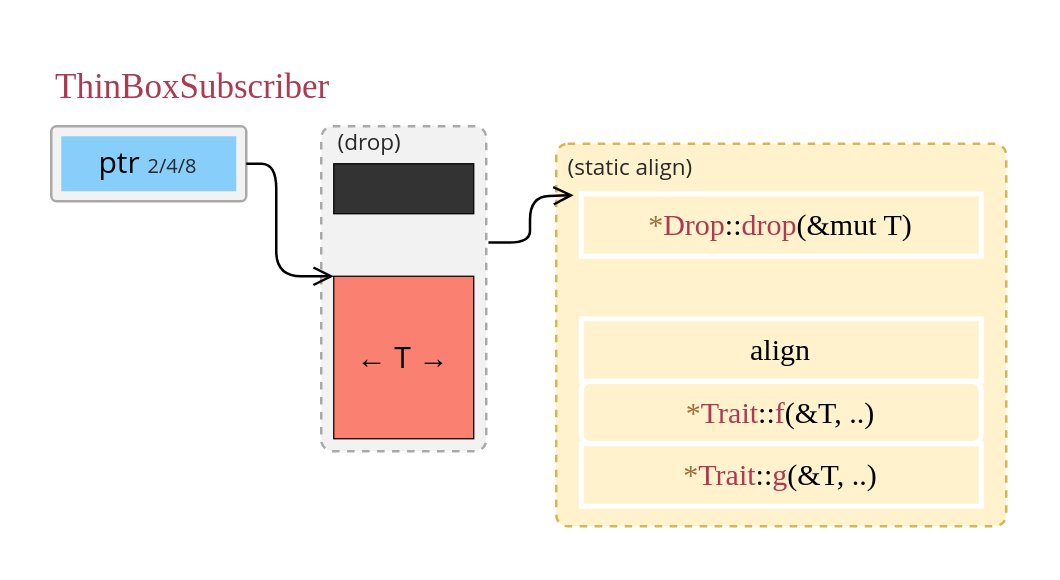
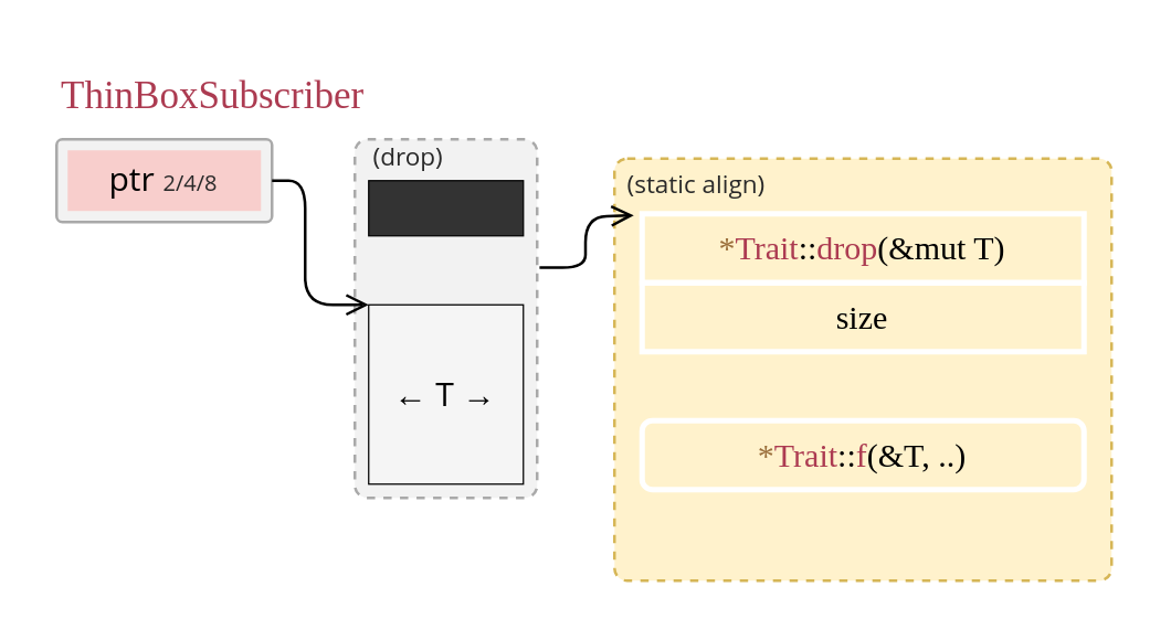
  <mxCell id="0" />
  <mxCell id="1" parent="0" />
  <mxCell id="2" value="&lt;font style=&quot;color: rgb(172, 59, 81);&quot;&gt;ThinBoxSubscriber&lt;/font&gt;" style="text;html=1;align=left;verticalAlign=middle;whiteSpace=wrap;rounded=0;fontFamily=Fira Code;fontSource=https%3A%2F%2Ffonts.googleapis.com%2Fcss%3Ffamily%3DFira%2BCode;fontSize=14;" parent="1" vertex="1"><mxGeometry x="20" y="20" width="160" height="30" as="geometry" /></mxCell>
  <mxCell id="3" value="" style="rounded=1;whiteSpace=wrap;html=1;strokeColor=#A9A9A9;arcSize=7;fillColor=#F2F2F2;" parent="1" vertex="1"><mxGeometry x="20" y="50" width="78" height="30" as="geometry" /></mxCell>
- <mxCell id="4" value="ptr &lt;font style=&quot;font-size: 8px; color: rgb(41, 41, 41);&quot;&gt;2/4/8&lt;/font&gt;" style="rounded=0;whiteSpace=wrap;html=1;strokeColor=none;fillColor=#87CEFA;fontFamily=Open Sans;fontSource=https%3A%2F%2Ffonts.googleapis.com%2Fcss%3Ffamily%3DOpen%2BSans;" parent="1" vertex="1"><mxGeometry x="24" y="54" width="70" height="22" as="geometry" /></mxCell>
+ <mxCell id="4" value="ptr &lt;font style=&quot;font-size: 8px; color: rgb(41, 41, 41);&quot;&gt;2/4/8&lt;/font&gt;" style="rounded=0;whiteSpace=wrap;html=1;strokeColor=none;fillColor=#f8cecc;fontFamily=Open Sans;fontSource=https%3A%2F%2Ffonts.googleapis.com%2Fcss%3Ffamily%3DOpen%2BSans;" parent="1" vertex="1"><mxGeometry x="24" y="54" width="70" height="22" as="geometry" /></mxCell>
  <mxCell id="5" value="" style="rounded=1;whiteSpace=wrap;html=1;strokeColor=#A9A9A9;arcSize=7;fillColor=#F2F2F2;dashed=1;" parent="1" vertex="1"><mxGeometry x="128" y="50" width="66" height="130" as="geometry" /></mxCell>
- <mxCell id="6" value="← T →" style="rounded=0;whiteSpace=wrap;html=1;strokeColor=default;fillColor=#FA8072;fontFamily=Open Sans;fontSource=https%3A%2F%2Ffonts.googleapis.com%2Fcss%3Ffamily%3DOpen%2BSans;strokeWidth=0.5;" parent="1" vertex="1"><mxGeometry x="133" y="110" width="56" height="65" as="geometry" /></mxCell>
+ <mxCell id="6" value="← T →" style="rounded=0;whiteSpace=wrap;html=1;strokeColor=default;fillColor=#f5f5f5;fontFamily=Open Sans;fontSource=https%3A%2F%2Ffonts.googleapis.com%2Fcss%3Ffamily%3DOpen%2BSans;strokeWidth=0.5;" parent="1" vertex="1"><mxGeometry x="133" y="110" width="56" height="65" as="geometry" /></mxCell>
  <mxCell id="7" value="" style="rounded=1;whiteSpace=wrap;html=1;strokeColor=#d6b656;arcSize=3;fillColor=#fff2cc;dashed=1;" parent="1" vertex="1"><mxGeometry x="222" y="57" width="180" height="153" as="geometry" /></mxCell>
  <mxCell id="8" value="(static align)" style="text;whiteSpace=wrap;html=1;fontFamily=Open Sans;fontSource=https%3A%2F%2Ffonts.googleapis.com%2Fcss%3Ffamily%3DOpen%2BSans;fontColor=#292929;fontSize=9;align=left;labelPosition=center;verticalLabelPosition=middle;verticalAlign=middle;" parent="1" vertex="1"><mxGeometry x="225" y="57" width="70" height="20" as="geometry" /></mxCell>
- <mxCell id="9" value="&lt;font style=&quot;color: rgb(154, 110, 58);&quot;&gt;*&lt;/font&gt;&lt;font style=&quot;color: rgb(172, 59, 81);&quot;&gt;Drop&lt;/font&gt;::&lt;font style=&quot;color: rgb(172, 59, 81);&quot;&gt;drop&lt;/font&gt;(&amp;amp;mut T)" style="rounded=0;whiteSpace=wrap;html=1;strokeColor=#FFFFFF;fillColor=none;strokeWidth=2;fontFamily=Fira Code;fontSource=https%3A%2F%2Ffonts.googleapis.com%2Fcss%3Ffamily%3DFira%2BCode;" parent="1" vertex="1"><mxGeometry x="232" y="77" width="160" height="25" as="geometry" /></mxCell>
- <mxCell id="11" value="align" style="rounded=0;whiteSpace=wrap;html=1;strokeColor=#FFFFFF;fillColor=none;strokeWidth=2;fontFamily=Fira Code;fontSource=https%3A%2F%2Ffonts.googleapis.com%2Fcss%3Ffamily%3DFira%2BCode;" parent="1" vertex="1"><mxGeometry x="232" y="127" width="160" height="25" as="geometry" /></mxCell>
+ <mxCell id="9" value="&lt;font style=&quot;color: rgb(154, 110, 58);&quot;&gt;*&lt;/font&gt;&lt;font style=&quot;color: rgb(172, 59, 81);&quot;&gt;Trait&lt;/font&gt;::&lt;font style=&quot;color: rgb(172, 59, 81);&quot;&gt;drop&lt;/font&gt;(&amp;amp;mut T)" style="rounded=0;whiteSpace=wrap;html=1;strokeColor=#FFFFFF;fillColor=none;strokeWidth=2;fontFamily=Fira Code;fontSource=https%3A%2F%2Ffonts.googleapis.com%2Fcss%3Ffamily%3DFira%2BCode;" parent="1" vertex="1"><mxGeometry x="232" y="77" width="160" height="25" as="geometry" /></mxCell>
+ <mxCell id="10" value="size" style="rounded=0;whiteSpace=wrap;html=1;strokeColor=#FFFFFF;fillColor=none;strokeWidth=2;fontFamily=Fira Code;fontSource=https%3A%2F%2Ffonts.googleapis.com%2Fcss%3Ffamily%3DFira%2BCode;" parent="1" vertex="1"><mxGeometry x="232" y="102" width="160" height="25" as="geometry" /></mxCell>
  <mxCell id="12" value="&lt;font style=&quot;color: rgb(154, 110, 58);&quot;&gt;*&lt;/font&gt;&lt;font style=&quot;color: rgb(172, 59, 81);&quot;&gt;Trait&lt;/font&gt;::&lt;font style=&quot;color: rgb(172, 59, 81);&quot;&gt;f&lt;/font&gt;(&amp;amp;T, ..)" style="whiteSpace=wrap;html=1;strokeColor=#FFFFFF;fillColor=none;strokeWidth=2;fontFamily=Fira Code;fontSource=https%3A%2F%2Ffonts.googleapis.com%2Fcss%3Ffamily%3DFira%2BCode;rounded=1;" parent="1" vertex="1"><mxGeometry x="232" y="152" width="160" height="25" as="geometry" /></mxCell>
- <mxCell id="13" value="&lt;font style=&quot;color: rgb(154, 110, 58);&quot;&gt;*&lt;/font&gt;&lt;font style=&quot;color: rgb(172, 59, 81);&quot;&gt;Trait&lt;/font&gt;::&lt;font style=&quot;color: rgb(172, 59, 81);&quot;&gt;g&lt;/font&gt;(&amp;amp;T, ..)" style="rounded=0;whiteSpace=wrap;html=1;strokeColor=#FFFFFF;fillColor=none;strokeWidth=2;fontFamily=Fira Code;fontSource=https%3A%2F%2Ffonts.googleapis.com%2Fcss%3Ffamily%3DFira%2BCode;" parent="1" vertex="1"><mxGeometry x="232" y="177" width="160" height="25" as="geometry" /></mxCell>
  <mxCell id="14" value="" style="endArrow=none;html=1;rounded=1;startArrow=open;startFill=0;exitX=0;exitY=0;exitDx=0;exitDy=0;edgeStyle=orthogonalEdgeStyle;entryX=1;entryY=0.5;entryDx=0;entryDy=0;curved=0;" parent="1" source="6" edge="1" target="3"><mxGeometry width="50" height="50" relative="1" as="geometry"><mxPoint x="120.34" y="64.66" as="sourcePoint" /><mxPoint x="98" y="64.66" as="targetPoint" /><Array as="points"><mxPoint x="110" y="110" /><mxPoint x="110" y="65" /></Array></mxGeometry></mxCell>
  <mxCell id="15" value="(drop)" style="text;whiteSpace=wrap;html=1;fontFamily=Open Sans;fontSource=https%3A%2F%2Ffonts.googleapis.com%2Fcss%3Ffamily%3DOpen%2BSans;fontColor=#292929;fontSize=9;align=left;labelPosition=center;verticalLabelPosition=middle;verticalAlign=middle;" parent="1" vertex="1"><mxGeometry x="133" y="47" width="70" height="20" as="geometry" /></mxCell>
  <mxCell id="16" value="" style="endArrow=none;html=1;rounded=1;startArrow=open;startFill=0;exitX=0;exitY=0;exitDx=0;exitDy=0;entryX=1.013;entryY=0.358;entryDx=0;entryDy=0;entryPerimeter=0;edgeStyle=orthogonalEdgeStyle;" parent="1" edge="1" target="5"><mxGeometry width="50" height="50" relative="1" as="geometry"><mxPoint x="229" y="77.55" as="sourcePoint" /><mxPoint x="194" y="77.21" as="targetPoint" /></mxGeometry></mxCell>
  <mxCell id="17" value="" style="rounded=0;whiteSpace=wrap;html=1;strokeColor=default;fillColor=#333333;fontFamily=Open Sans;fontSource=https%3A%2F%2Ffonts.googleapis.com%2Fcss%3Ffamily%3DOpen%2BSans;strokeWidth=0.5;textShadow=0;shadow=0;gradientColor=none;glass=0;" parent="1" vertex="1"><mxGeometry x="133" y="65" width="56" height="20" as="geometry" /></mxCell>
